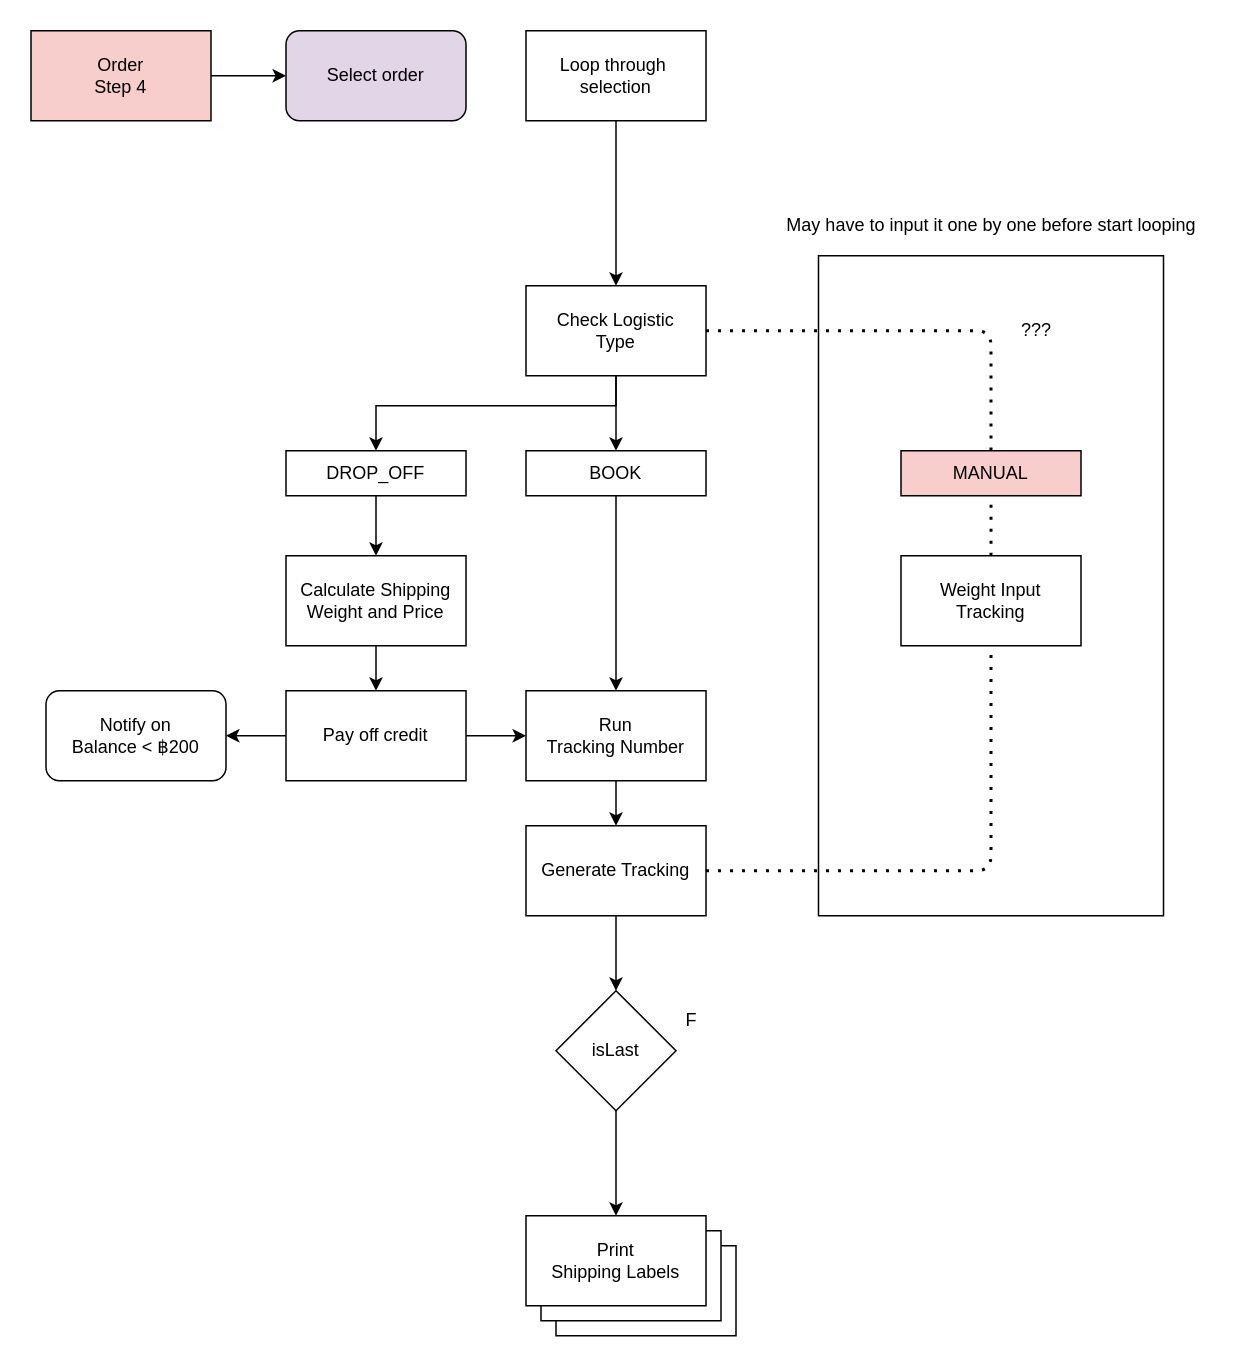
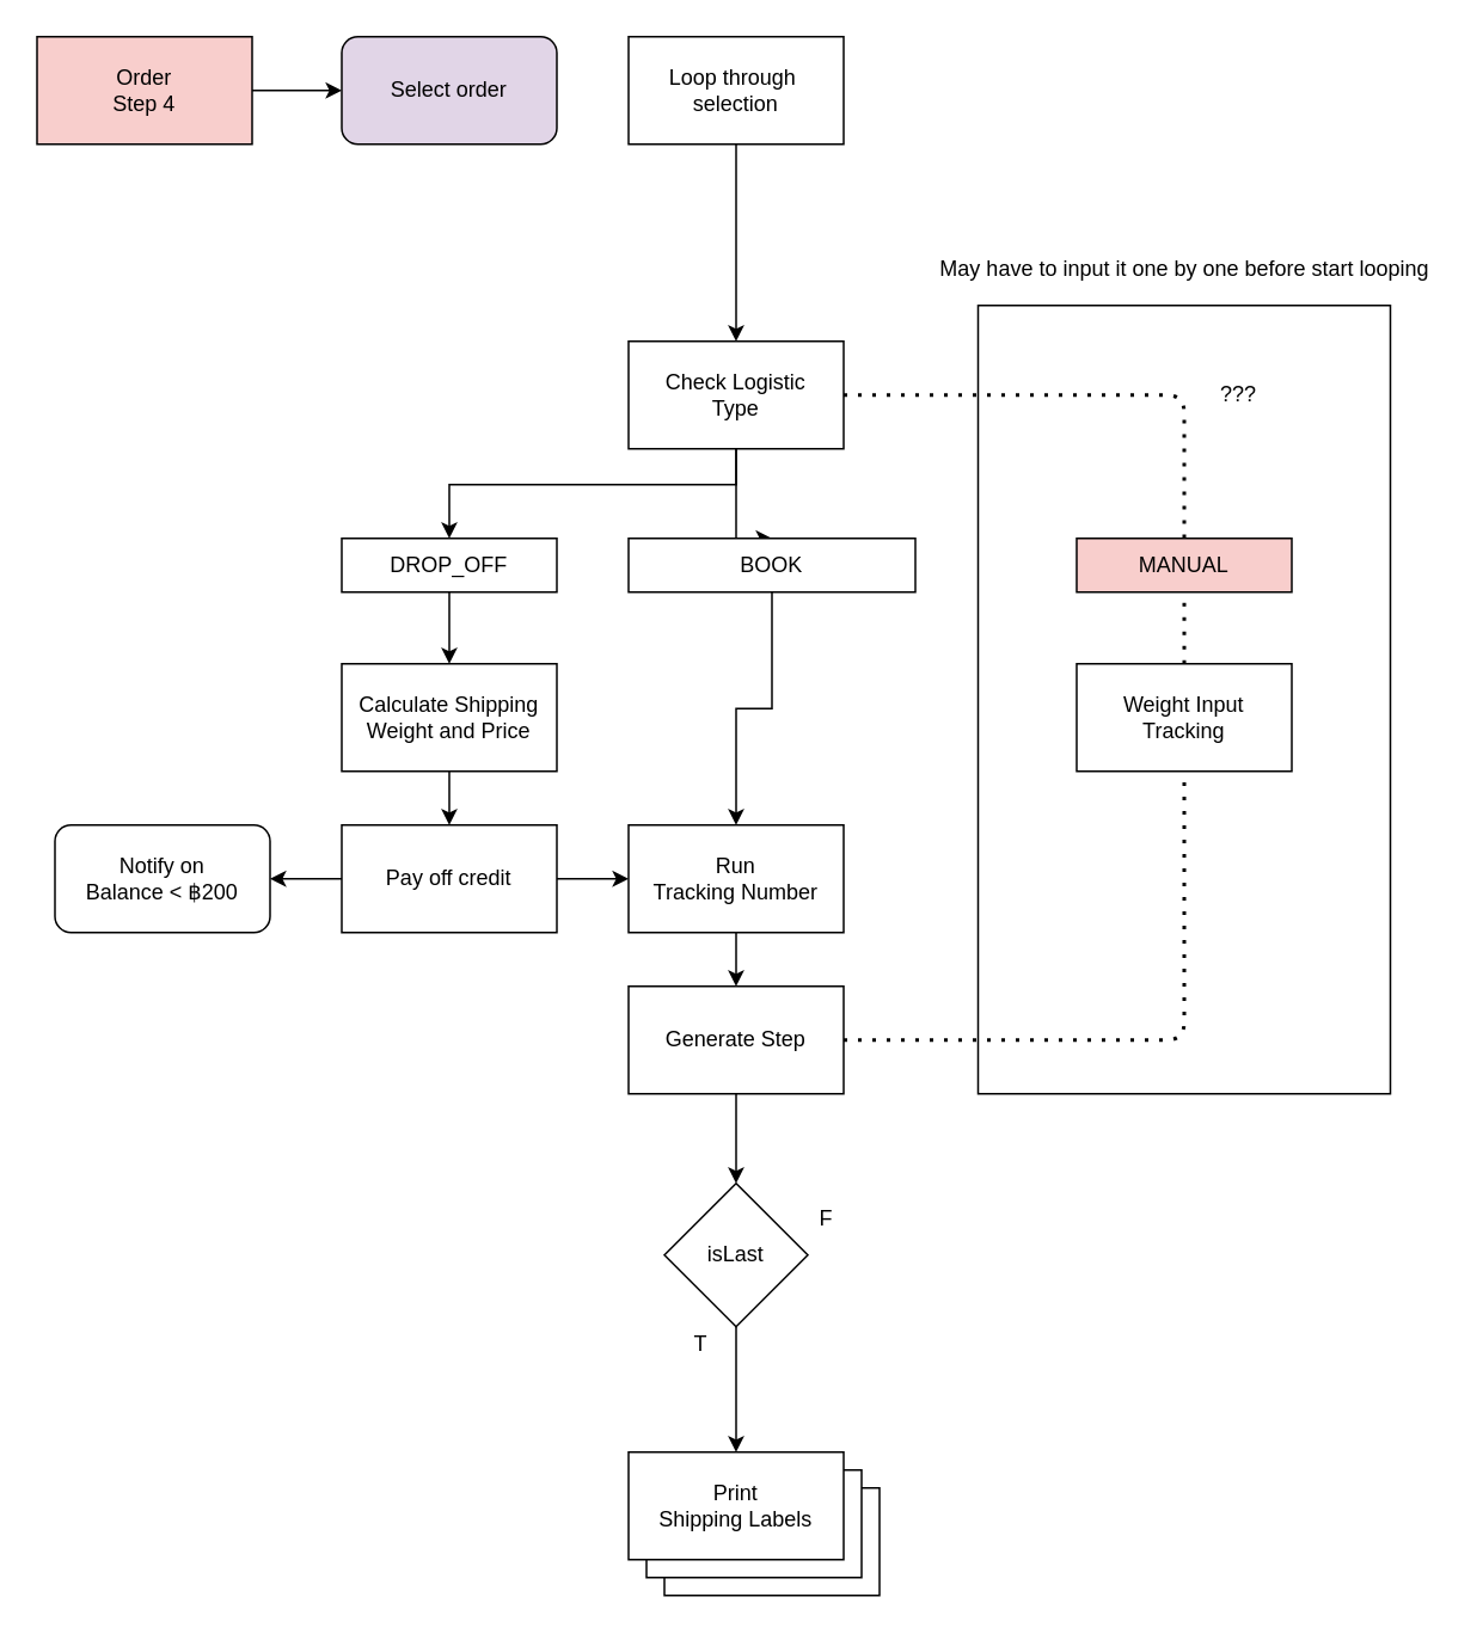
  <mxCell id="0" />
  <mxCell id="1" parent="0" />
  <mxCell id="2" value="" style="rounded=0;whiteSpace=wrap;html=1;" parent="1" vertex="1"><mxGeometry x="545" y="170" width="230" height="440" as="geometry" /></mxCell>
  <mxCell id="3" value="" style="rounded=0;whiteSpace=wrap;html=1;" parent="1" vertex="1"><mxGeometry x="370" y="830" width="120" height="60" as="geometry" /></mxCell>
  <mxCell id="4" value="" style="edgeStyle=orthogonalEdgeStyle;rounded=0;orthogonalLoop=1;jettySize=auto;html=1;" parent="1" source="5" target="25" edge="1"><mxGeometry relative="1" as="geometry" /></mxCell>
  <mxCell id="5" value="Order&lt;br&gt;Step 4" style="whiteSpace=wrap;html=1;fillColor=#f8cecc;" parent="1" vertex="1"><mxGeometry x="20" y="20" width="120" height="60" as="geometry" /></mxCell>
  <mxCell id="6" style="edgeStyle=orthogonalEdgeStyle;rounded=0;orthogonalLoop=1;jettySize=auto;html=1;entryX=0.5;entryY=0;entryDx=0;entryDy=0;" parent="1" source="8" target="12" edge="1"><mxGeometry relative="1" as="geometry"><Array as="points"><mxPoint x="410" y="300" /><mxPoint x="410" y="300" /></Array></mxGeometry></mxCell>
  <mxCell id="7" style="edgeStyle=orthogonalEdgeStyle;rounded=0;orthogonalLoop=1;jettySize=auto;html=1;" parent="1" source="8" target="10" edge="1"><mxGeometry relative="1" as="geometry"><Array as="points"><mxPoint x="410" y="270" /><mxPoint x="250" y="270" /></Array></mxGeometry></mxCell>
  <mxCell id="8" value="Check Logistic&lt;br&gt;Type&lt;br&gt;" style="rounded=0;whiteSpace=wrap;html=1;" parent="1" vertex="1"><mxGeometry x="350" y="190" width="120" height="60" as="geometry" /></mxCell>
  <mxCell id="9" style="edgeStyle=orthogonalEdgeStyle;rounded=0;orthogonalLoop=1;jettySize=auto;html=1;entryX=0.5;entryY=0;entryDx=0;entryDy=0;" parent="1" source="10" target="15" edge="1"><mxGeometry relative="1" as="geometry" /></mxCell>
  <mxCell id="10" value="DROP_OFF" style="rounded=0;whiteSpace=wrap;html=1;" parent="1" vertex="1"><mxGeometry x="190" y="300" width="120" height="30" as="geometry" /></mxCell>
  <mxCell id="11" style="edgeStyle=orthogonalEdgeStyle;rounded=0;orthogonalLoop=1;jettySize=auto;html=1;entryX=0.5;entryY=0;entryDx=0;entryDy=0;" parent="1" source="12" target="23" edge="1"><mxGeometry relative="1" as="geometry" /></mxCell>
- <mxCell id="12" value="BOOK" style="rounded=0;whiteSpace=wrap;html=1;" parent="1" vertex="1"><mxGeometry x="350" y="300" width="120" height="30" as="geometry" /></mxCell>
+ <mxCell id="12" value="BOOK" style="rounded=0;whiteSpace=wrap;html=1;" parent="1" vertex="1"><mxGeometry x="350" y="300" width="160" height="30" as="geometry" /></mxCell>
  <mxCell id="13" value="MANUAL" style="rounded=0;whiteSpace=wrap;html=1;fillColor=#f8cecc;" parent="1" vertex="1"><mxGeometry x="600" y="300" width="120" height="30" as="geometry" /></mxCell>
  <mxCell id="14" value="" style="edgeStyle=orthogonalEdgeStyle;rounded=0;orthogonalLoop=1;jettySize=auto;html=1;" parent="1" source="15" target="18" edge="1"><mxGeometry relative="1" as="geometry" /></mxCell>
  <mxCell id="15" value="Calculate Shipping&lt;br&gt;Weight and Price" style="rounded=0;whiteSpace=wrap;html=1;" parent="1" vertex="1"><mxGeometry x="190" y="370" width="120" height="60" as="geometry" /></mxCell>
  <mxCell id="16" style="edgeStyle=orthogonalEdgeStyle;rounded=0;orthogonalLoop=1;jettySize=auto;html=1;entryX=0;entryY=0.5;entryDx=0;entryDy=0;" parent="1" source="18" target="23" edge="1"><mxGeometry relative="1" as="geometry" /></mxCell>
  <mxCell id="17" value="" style="edgeStyle=orthogonalEdgeStyle;rounded=0;orthogonalLoop=1;jettySize=auto;html=1;" parent="1" source="18" target="24" edge="1"><mxGeometry relative="1" as="geometry" /></mxCell>
  <mxCell id="18" value="Pay off credit" style="rounded=0;whiteSpace=wrap;html=1;" parent="1" vertex="1"><mxGeometry x="190" y="460" width="120" height="60" as="geometry" /></mxCell>
  <mxCell id="19" style="edgeStyle=orthogonalEdgeStyle;rounded=0;orthogonalLoop=1;jettySize=auto;html=1;entryX=0.5;entryY=0;entryDx=0;entryDy=0;" parent="1" source="20" target="35" edge="1"><mxGeometry relative="1" as="geometry" /></mxCell>
- <mxCell id="20" value="Generate Tracking" style="rounded=0;whiteSpace=wrap;html=1;" parent="1" vertex="1"><mxGeometry x="350" y="550" width="120" height="60" as="geometry" /></mxCell>
+ <mxCell id="20" value="Generate Step" style="rounded=0;whiteSpace=wrap;html=1;" parent="1" vertex="1"><mxGeometry x="350" y="550" width="120" height="60" as="geometry" /></mxCell>
  <mxCell id="21" value="Weight Input&lt;br&gt;Tracking" style="rounded=0;whiteSpace=wrap;html=1;" parent="1" vertex="1"><mxGeometry x="600" y="370" width="120" height="60" as="geometry" /></mxCell>
  <mxCell id="22" style="edgeStyle=orthogonalEdgeStyle;rounded=0;orthogonalLoop=1;jettySize=auto;html=1;entryX=0.5;entryY=0;entryDx=0;entryDy=0;" parent="1" source="23" target="20" edge="1"><mxGeometry relative="1" as="geometry" /></mxCell>
  <mxCell id="23" value="Run &lt;br&gt;Tracking Number" style="rounded=0;whiteSpace=wrap;html=1;" parent="1" vertex="1"><mxGeometry x="350" y="460" width="120" height="60" as="geometry" /></mxCell>
  <mxCell id="24" value="Notify on &lt;br&gt;Balance &amp;lt; ฿200" style="rounded=1;whiteSpace=wrap;html=1;" parent="1" vertex="1"><mxGeometry x="30" y="460" width="120" height="60" as="geometry" /></mxCell>
  <mxCell id="25" value="Select order" style="rounded=1;whiteSpace=wrap;html=1;fillColor=#e1d5e7;" parent="1" vertex="1"><mxGeometry x="190" y="20" width="120" height="60" as="geometry" /></mxCell>
  <mxCell id="26" style="edgeStyle=orthogonalEdgeStyle;rounded=0;orthogonalLoop=1;jettySize=auto;html=1;entryX=0.5;entryY=0;entryDx=0;entryDy=0;" parent="1" source="27" target="8" edge="1"><mxGeometry relative="1" as="geometry" /></mxCell>
  <mxCell id="27" value="Loop through&amp;nbsp;&lt;br&gt;selection" style="rounded=0;whiteSpace=wrap;html=1;" parent="1" vertex="1"><mxGeometry x="350" y="20" width="120" height="60" as="geometry" /></mxCell>
  <mxCell id="28" value="" style="endArrow=none;dashed=1;html=1;dashPattern=1 3;strokeWidth=2;exitX=1;exitY=0.5;exitDx=0;exitDy=0;entryX=0.5;entryY=0;entryDx=0;entryDy=0;" parent="1" source="8" target="13" edge="1"><mxGeometry width="50" height="50" relative="1" as="geometry"><mxPoint x="560" y="220" as="sourcePoint" /><mxPoint x="900" y="220" as="targetPoint" /><Array as="points"><mxPoint x="660" y="220" /></Array></mxGeometry></mxCell>
  <mxCell id="29" value="???" style="text;html=1;align=center;verticalAlign=middle;resizable=0;points=[];autosize=1;" parent="1" vertex="1"><mxGeometry x="670" y="210" width="40" height="20" as="geometry" /></mxCell>
  <mxCell id="30" value="" style="endArrow=none;dashed=1;html=1;dashPattern=1 3;strokeWidth=2;entryX=0.5;entryY=1;entryDx=0;entryDy=0;exitX=1;exitY=0.5;exitDx=0;exitDy=0;" parent="1" source="20" target="21" edge="1"><mxGeometry width="50" height="50" relative="1" as="geometry"><mxPoint x="560" y="580" as="sourcePoint" /><mxPoint x="700" y="490" as="targetPoint" /><Array as="points"><mxPoint x="660" y="580" /></Array></mxGeometry></mxCell>
  <mxCell id="31" value="" style="endArrow=none;dashed=1;html=1;dashPattern=1 3;strokeWidth=2;entryX=0.5;entryY=1;entryDx=0;entryDy=0;exitX=0.5;exitY=0;exitDx=0;exitDy=0;" parent="1" source="21" target="13" edge="1"><mxGeometry width="50" height="50" relative="1" as="geometry"><mxPoint x="710" y="420" as="sourcePoint" /><mxPoint x="760" y="370" as="targetPoint" /></mxGeometry></mxCell>
  <mxCell id="32" value="" style="rounded=0;whiteSpace=wrap;html=1;" parent="1" vertex="1"><mxGeometry x="360" y="820" width="120" height="60" as="geometry" /></mxCell>
  <mxCell id="33" value="Print&lt;br&gt;Shipping Labels" style="rounded=0;whiteSpace=wrap;html=1;" parent="1" vertex="1"><mxGeometry x="350" y="810" width="120" height="60" as="geometry" /></mxCell>
  <mxCell id="34" style="edgeStyle=orthogonalEdgeStyle;rounded=0;orthogonalLoop=1;jettySize=auto;html=1;entryX=0.5;entryY=0;entryDx=0;entryDy=0;" parent="1" source="35" target="33" edge="1"><mxGeometry relative="1" as="geometry" /></mxCell>
  <mxCell id="35" value="isLast" style="rhombus;whiteSpace=wrap;html=1;" parent="1" vertex="1"><mxGeometry x="370" y="660" width="80" height="80" as="geometry" /></mxCell>
  <mxCell id="36" value="F" style="text;html=1;align=center;verticalAlign=middle;resizable=0;points=[];autosize=1;" parent="1" vertex="1"><mxGeometry x="450" y="670" width="20" height="20" as="geometry" /></mxCell>
+ <mxCell id="37" value="T" style="text;html=1;align=center;verticalAlign=middle;resizable=0;points=[];autosize=1;" parent="1" vertex="1"><mxGeometry x="380" y="740" width="20" height="20" as="geometry" /></mxCell>
  <mxCell id="38" value="May have to input it one by one before start looping" style="text;html=1;align=center;verticalAlign=middle;resizable=0;points=[];autosize=1;" parent="1" vertex="1"><mxGeometry x="515" y="140" width="290" height="20" as="geometry" /></mxCell>
